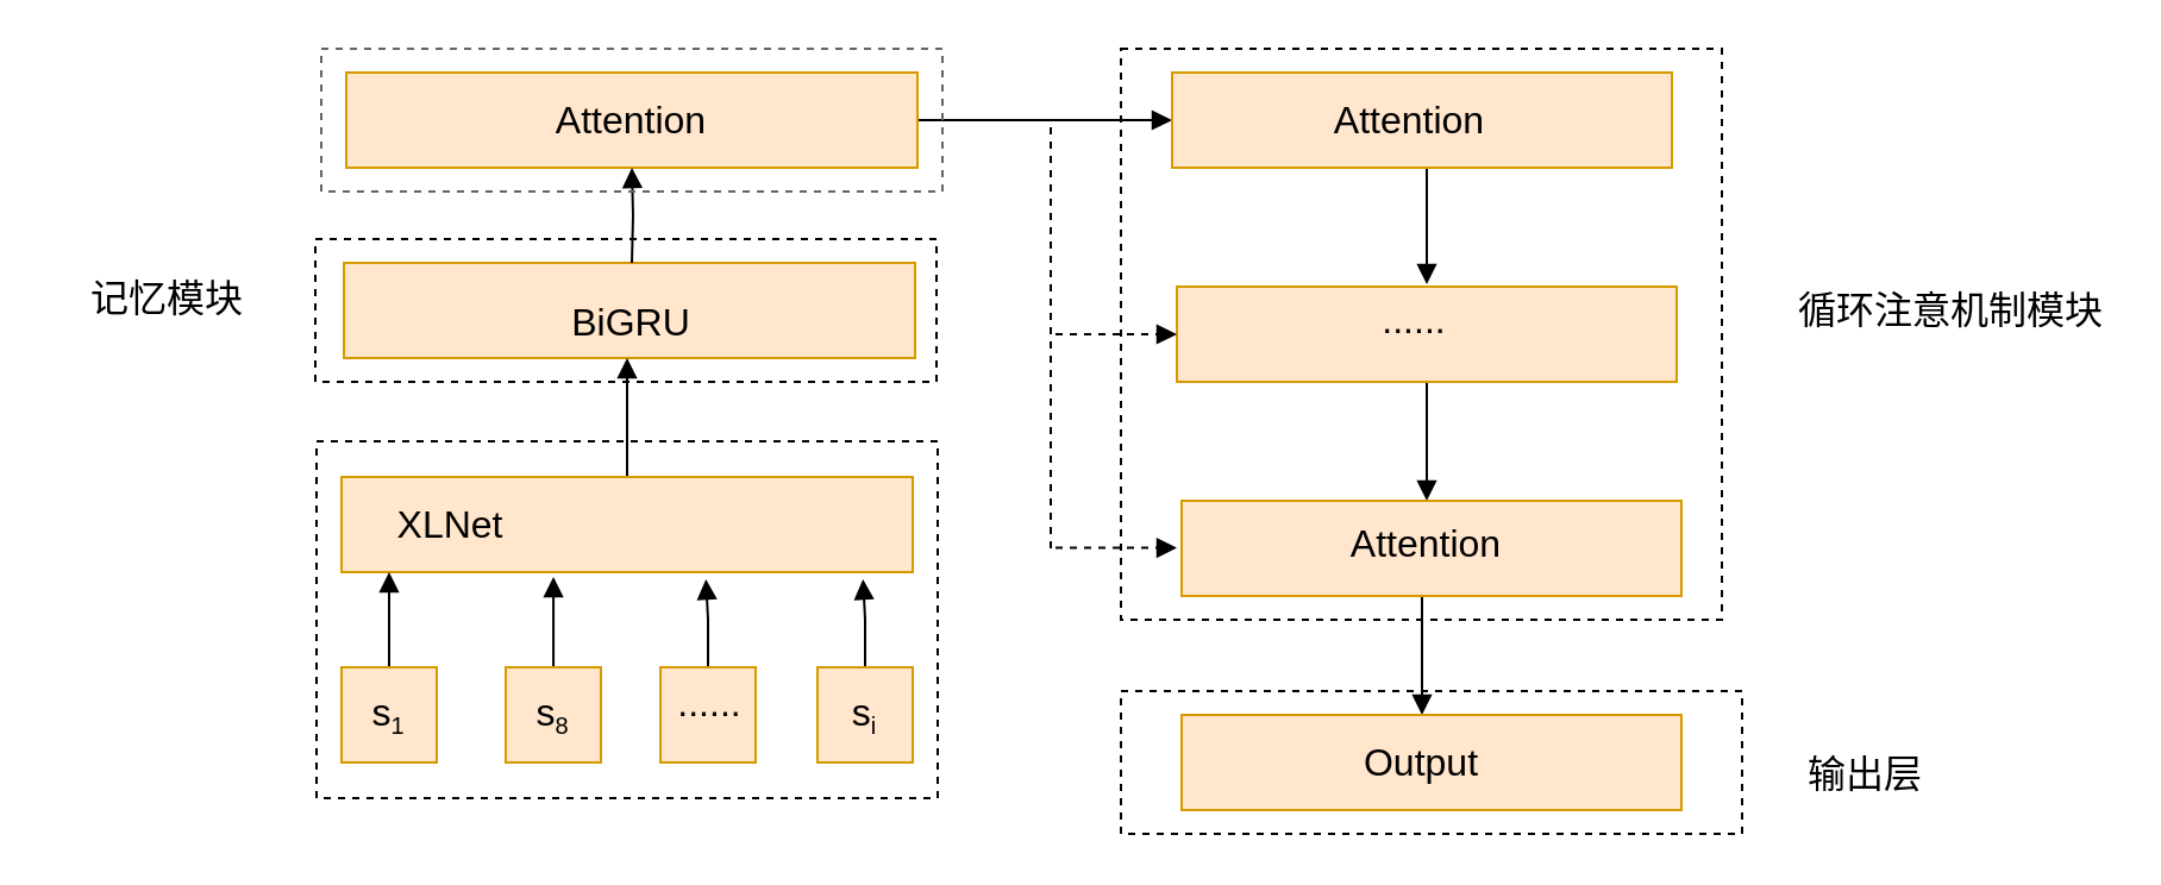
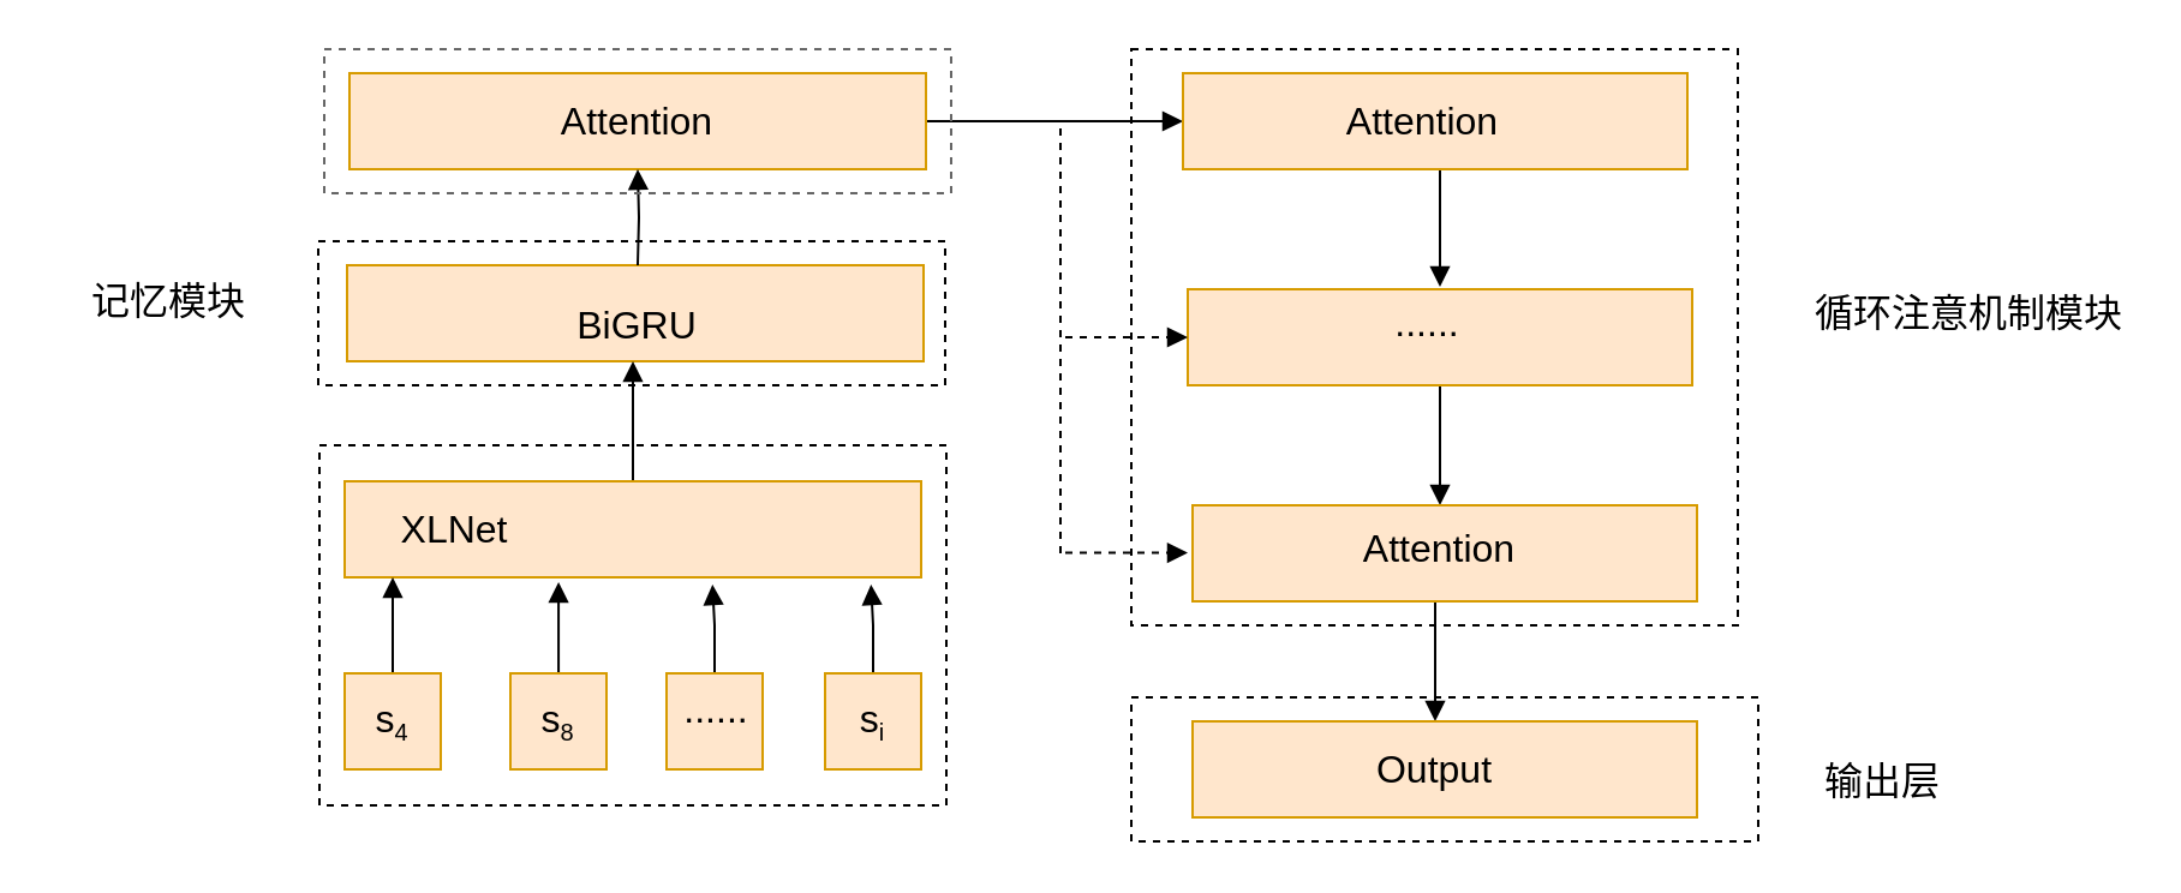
  <mxCell id="0" />
  <mxCell id="1" parent="0" />
  <mxCell id="2" value="" style="edgeStyle=orthogonalEdgeStyle;rounded=0;orthogonalLoop=1;jettySize=auto;html=1;fontSize=16;endArrow=block;endFill=1;strokeWidth=1;" edge="1" parent="1" source="3" target="24"><mxGeometry relative="1" as="geometry" /></mxCell>
  <mxCell id="3" value="" style="rounded=0;whiteSpace=wrap;html=1;fillColor=#ffe6cc;strokeColor=#d79b00;" vertex="1" parent="1"><mxGeometry x="145" y="30" width="240" height="40" as="geometry" /></mxCell>
  <mxCell id="4" value="&lt;font style=&quot;font-size: 16px&quot;&gt;Attention&lt;/font&gt;" style="text;html=1;strokeColor=none;fillColor=none;align=center;verticalAlign=middle;whiteSpace=wrap;rounded=0;" vertex="1" parent="1"><mxGeometry x="235" y="35" width="60" height="30" as="geometry" /></mxCell>
  <mxCell id="5" value="" style="rounded=0;whiteSpace=wrap;html=1;fillColor=#ffe6cc;strokeColor=#d79b00;" vertex="1" parent="1"><mxGeometry x="144" y="110" width="240" height="40" as="geometry" /></mxCell>
  <mxCell id="6" value="" style="edgeStyle=orthogonalEdgeStyle;rounded=0;orthogonalLoop=1;jettySize=auto;html=1;fontSize=16;endArrow=block;endFill=1;strokeWidth=1;" edge="1" parent="1" source="7" target="17"><mxGeometry relative="1" as="geometry"><Array as="points"><mxPoint x="263" y="160" /><mxPoint x="263" y="160" /></Array></mxGeometry></mxCell>
  <mxCell id="7" value="" style="rounded=0;whiteSpace=wrap;html=1;fillColor=#ffe6cc;strokeColor=#d79b00;" vertex="1" parent="1"><mxGeometry x="143" y="200" width="240" height="40" as="geometry" /></mxCell>
  <mxCell id="8" value="" style="edgeStyle=orthogonalEdgeStyle;rounded=0;orthogonalLoop=1;jettySize=auto;html=1;fontSize=16;endArrow=block;endFill=1;strokeWidth=1;" edge="1" parent="1" source="9" target="7"><mxGeometry relative="1" as="geometry"><Array as="points"><mxPoint x="163" y="250" /><mxPoint x="163" y="250" /></Array></mxGeometry></mxCell>
  <mxCell id="9" value="" style="rounded=0;whiteSpace=wrap;html=1;fillColor=#ffe6cc;strokeColor=#d79b00;" vertex="1" parent="1"><mxGeometry x="143" y="280" width="40" height="40" as="geometry" /></mxCell>
  <mxCell id="10" value="" style="edgeStyle=orthogonalEdgeStyle;rounded=0;orthogonalLoop=1;jettySize=auto;html=1;fontSize=16;entryX=0.371;entryY=1.05;entryDx=0;entryDy=0;entryPerimeter=0;endArrow=block;endFill=1;strokeWidth=1;" edge="1" parent="1" source="11" target="7"><mxGeometry relative="1" as="geometry" /></mxCell>
  <mxCell id="11" value="" style="rounded=0;whiteSpace=wrap;html=1;fillColor=#ffe6cc;strokeColor=#d79b00;" vertex="1" parent="1"><mxGeometry x="212" y="280" width="40" height="40" as="geometry" /></mxCell>
  <mxCell id="12" value="" style="edgeStyle=orthogonalEdgeStyle;rounded=0;orthogonalLoop=1;jettySize=auto;html=1;fontSize=16;entryX=0.638;entryY=1.075;entryDx=0;entryDy=0;entryPerimeter=0;endArrow=block;endFill=1;strokeWidth=1;" edge="1" parent="1" source="13" target="7"><mxGeometry relative="1" as="geometry" /></mxCell>
  <mxCell id="13" value="" style="rounded=0;whiteSpace=wrap;html=1;fillColor=#ffe6cc;strokeColor=#d79b00;" vertex="1" parent="1"><mxGeometry x="277" y="280" width="40" height="40" as="geometry" /></mxCell>
  <mxCell id="14" value="" style="edgeStyle=orthogonalEdgeStyle;rounded=0;orthogonalLoop=1;jettySize=auto;html=1;fontSize=16;entryX=0.913;entryY=1.075;entryDx=0;entryDy=0;entryPerimeter=0;endArrow=block;endFill=1;strokeWidth=1;" edge="1" parent="1" source="15" target="7"><mxGeometry relative="1" as="geometry" /></mxCell>
  <mxCell id="15" value="" style="rounded=0;whiteSpace=wrap;html=1;fillColor=#ffe6cc;strokeColor=#d79b00;" vertex="1" parent="1"><mxGeometry x="343" y="280" width="40" height="40" as="geometry" /></mxCell>
  <mxCell id="16" value="" style="edgeStyle=orthogonalEdgeStyle;rounded=0;orthogonalLoop=1;jettySize=auto;html=1;fontSize=16;entryX=0.5;entryY=1;entryDx=0;entryDy=0;endArrow=block;endFill=1;strokeWidth=1;" edge="1" parent="1" target="3"><mxGeometry relative="1" as="geometry"><mxPoint x="265" y="110" as="sourcePoint" /><mxPoint x="265" y="80" as="targetPoint" /><Array as="points" /></mxGeometry></mxCell>
  <mxCell id="17" value="&lt;font style=&quot;font-size: 16px&quot;&gt;BiGRU&lt;/font&gt;" style="text;html=1;strokeColor=none;fillColor=none;align=center;verticalAlign=middle;whiteSpace=wrap;rounded=0;" vertex="1" parent="1"><mxGeometry x="235" y="120" width="60" height="30" as="geometry" /></mxCell>
  <mxCell id="18" value="&lt;font style=&quot;font-size: 16px&quot;&gt;XLNet&lt;/font&gt;" style="text;html=1;strokeColor=none;fillColor=none;align=center;verticalAlign=middle;whiteSpace=wrap;rounded=0;" vertex="1" parent="1"><mxGeometry x="159" y="205" width="60" height="30" as="geometry" /></mxCell>
- <mxCell id="19" value="&lt;span style=&quot;font-size: 16px&quot;&gt;s&lt;/span&gt;&lt;sub&gt;1&lt;/sub&gt;" style="text;html=1;strokeColor=none;fillColor=none;align=center;verticalAlign=middle;whiteSpace=wrap;rounded=0;" vertex="1" parent="1"><mxGeometry x="138" y="285" width="50" height="30" as="geometry" /></mxCell>
+ <mxCell id="19" value="&lt;span style=&quot;font-size: 16px&quot;&gt;s&lt;/span&gt;&lt;sub&gt;4&lt;/sub&gt;" style="text;html=1;strokeColor=none;fillColor=none;align=center;verticalAlign=middle;whiteSpace=wrap;rounded=0;" vertex="1" parent="1"><mxGeometry x="138" y="285" width="50" height="30" as="geometry" /></mxCell>
  <mxCell id="20" value="&lt;span style=&quot;font-size: 16px&quot;&gt;s&lt;/span&gt;&lt;sub&gt;8&lt;/sub&gt;" style="text;html=1;strokeColor=none;fillColor=none;align=center;verticalAlign=middle;whiteSpace=wrap;rounded=0;" vertex="1" parent="1"><mxGeometry x="207" y="285" width="50" height="30" as="geometry" /></mxCell>
  <mxCell id="21" value="&lt;span style=&quot;font-size: 16px&quot;&gt;s&lt;/span&gt;&lt;sub&gt;i&lt;/sub&gt;" style="text;html=1;strokeColor=none;fillColor=none;align=center;verticalAlign=middle;whiteSpace=wrap;rounded=0;" vertex="1" parent="1"><mxGeometry x="338" y="285" width="50" height="30" as="geometry" /></mxCell>
  <mxCell id="22" value="&lt;span style=&quot;font-size: 16px&quot;&gt;......&lt;/span&gt;" style="text;html=1;strokeColor=none;fillColor=none;align=center;verticalAlign=middle;whiteSpace=wrap;rounded=0;" vertex="1" parent="1"><mxGeometry x="273" y="280" width="50" height="30" as="geometry" /></mxCell>
  <mxCell id="23" value="" style="edgeStyle=orthogonalEdgeStyle;rounded=0;orthogonalLoop=1;jettySize=auto;html=1;fontSize=16;endArrow=block;endFill=1;strokeWidth=1;" edge="1" parent="1"><mxGeometry relative="1" as="geometry"><mxPoint x="599" y="70" as="sourcePoint" /><mxPoint x="599" y="119" as="targetPoint" /><Array as="points"><mxPoint x="599" y="90" /><mxPoint x="599" y="90" /></Array></mxGeometry></mxCell>
  <mxCell id="24" value="" style="rounded=0;whiteSpace=wrap;html=1;fillColor=#ffe6cc;strokeColor=#d79b00;" vertex="1" parent="1"><mxGeometry x="492" y="30" width="210" height="40" as="geometry" /></mxCell>
  <mxCell id="25" value="&lt;font style=&quot;font-size: 16px&quot;&gt;Attention&lt;/font&gt;" style="text;html=1;strokeColor=none;fillColor=none;align=center;verticalAlign=middle;whiteSpace=wrap;rounded=0;" vertex="1" parent="1"><mxGeometry x="562" y="35" width="60" height="30" as="geometry" /></mxCell>
  <mxCell id="26" value="" style="edgeStyle=orthogonalEdgeStyle;rounded=0;orthogonalLoop=1;jettySize=auto;html=1;fontSize=16;endArrow=block;endFill=1;strokeWidth=1;" edge="1" parent="1" source="27" target="31"><mxGeometry relative="1" as="geometry" /></mxCell>
  <mxCell id="27" value="" style="rounded=0;whiteSpace=wrap;html=1;fillColor=#ffe6cc;strokeColor=#d79b00;" vertex="1" parent="1"><mxGeometry x="494" y="120" width="210" height="40" as="geometry" /></mxCell>
  <mxCell id="28" value="&lt;font style=&quot;font-size: 16px&quot;&gt;......&lt;/font&gt;" style="text;html=1;strokeColor=none;fillColor=none;align=center;verticalAlign=middle;whiteSpace=wrap;rounded=0;" vertex="1" parent="1"><mxGeometry x="564" y="119" width="60" height="30" as="geometry" /></mxCell>
  <mxCell id="29" value="" style="edgeStyle=orthogonalEdgeStyle;rounded=0;orthogonalLoop=1;jettySize=auto;html=1;fontSize=16;endArrow=block;endFill=1;strokeWidth=1;" edge="1" parent="1"><mxGeometry relative="1" as="geometry"><mxPoint x="597" y="250" as="sourcePoint" /><mxPoint x="597" y="300" as="targetPoint" /><Array as="points"><mxPoint x="597" y="270" /><mxPoint x="597" y="270" /></Array></mxGeometry></mxCell>
  <mxCell id="30" value="" style="rounded=0;whiteSpace=wrap;html=1;fillColor=#ffe6cc;strokeColor=#d79b00;" vertex="1" parent="1"><mxGeometry x="496" y="210" width="210" height="40" as="geometry" /></mxCell>
  <mxCell id="31" value="&lt;font style=&quot;font-size: 16px&quot;&gt;Attention&lt;/font&gt;" style="text;html=1;strokeColor=none;fillColor=none;align=center;verticalAlign=middle;whiteSpace=wrap;rounded=0;" vertex="1" parent="1"><mxGeometry x="569" y="210" width="60" height="35" as="geometry" /></mxCell>
  <mxCell id="32" value="" style="rounded=0;whiteSpace=wrap;html=1;fillColor=#ffe6cc;strokeColor=#d79b00;" vertex="1" parent="1"><mxGeometry x="496" y="300" width="210" height="40" as="geometry" /></mxCell>
  <mxCell id="33" value="&lt;font style=&quot;font-size: 16px&quot;&gt;Output&lt;/font&gt;" style="text;html=1;strokeColor=none;fillColor=none;align=center;verticalAlign=middle;whiteSpace=wrap;rounded=0;" vertex="1" parent="1"><mxGeometry x="567" y="305" width="60" height="30" as="geometry" /></mxCell>
  <mxCell id="34" value="" style="endArrow=none;dashed=1;html=1;rounded=0;fontSize=16;endFill=0;strokeWidth=1;" edge="1" parent="1"><mxGeometry width="50" height="50" relative="1" as="geometry"><mxPoint x="441" y="230" as="sourcePoint" /><mxPoint x="441" y="50" as="targetPoint" /></mxGeometry></mxCell>
  <mxCell id="35" value="" style="endArrow=block;html=1;rounded=0;dashed=1;fontSize=16;entryX=0;entryY=0.5;entryDx=0;entryDy=0;endFill=1;strokeWidth=1;" edge="1" parent="1" target="27"><mxGeometry width="50" height="50" relative="1" as="geometry"><mxPoint x="443" y="140" as="sourcePoint" /><mxPoint x="553" y="-30" as="targetPoint" /><Array as="points"><mxPoint x="483" y="140" /></Array></mxGeometry></mxCell>
  <mxCell id="36" value="" style="endArrow=block;html=1;rounded=0;dashed=1;fontSize=16;entryX=0;entryY=0.5;entryDx=0;entryDy=0;endFill=1;strokeWidth=1;" edge="1" parent="1"><mxGeometry width="50" height="50" relative="1" as="geometry"><mxPoint x="443" y="229.8" as="sourcePoint" /><mxPoint x="494" y="229.8" as="targetPoint" /><Array as="points"><mxPoint x="483" y="229.8" /></Array></mxGeometry></mxCell>
  <mxCell id="37" value="" style="rounded=0;whiteSpace=wrap;html=1;fontSize=16;fillColor=none;dashed=1;" vertex="1" parent="1"><mxGeometry x="132.5" y="185" width="261" height="150" as="geometry" /></mxCell>
  <mxCell id="38" value="" style="rounded=0;whiteSpace=wrap;html=1;dashed=1;fontSize=16;fillColor=none;" vertex="1" parent="1"><mxGeometry x="132" y="100" width="261" height="60" as="geometry" /></mxCell>
  <mxCell id="39" value="" style="rounded=0;whiteSpace=wrap;html=1;dashed=1;fontSize=16;fillColor=none;fontColor=#333333;strokeColor=#666666;" vertex="1" parent="1"><mxGeometry x="134.5" y="20" width="261" height="60" as="geometry" /></mxCell>
  <mxCell id="40" value="" style="rounded=0;whiteSpace=wrap;html=1;dashed=1;fontSize=16;fillColor=none;" vertex="1" parent="1"><mxGeometry x="470.5" y="20" width="252.5" height="240" as="geometry" /></mxCell>
  <mxCell id="41" value="" style="rounded=0;whiteSpace=wrap;html=1;dashed=1;fontSize=16;fillColor=none;" vertex="1" parent="1"><mxGeometry x="470.5" y="290" width="261" height="60" as="geometry" /></mxCell>
  <mxCell id="42" value="记忆模块" style="text;html=1;strokeColor=none;fillColor=none;align=center;verticalAlign=middle;whiteSpace=wrap;rounded=0;dashed=1;fontSize=16;" vertex="1" parent="1"><mxGeometry x="20" y="110" width="100" height="30" as="geometry" /></mxCell>
  <mxCell id="43" value="循环注意机制模块" style="text;html=1;strokeColor=none;fillColor=none;align=center;verticalAlign=middle;whiteSpace=wrap;rounded=0;dashed=1;fontSize=16;" vertex="1" parent="1"><mxGeometry x="753" y="115" width="133" height="30" as="geometry" /></mxCell>
  <mxCell id="44" value="输出层" style="text;html=1;strokeColor=none;fillColor=none;align=center;verticalAlign=middle;whiteSpace=wrap;rounded=0;dashed=1;fontSize=16;" vertex="1" parent="1"><mxGeometry x="717" y="310" width="133" height="30" as="geometry" /></mxCell>
